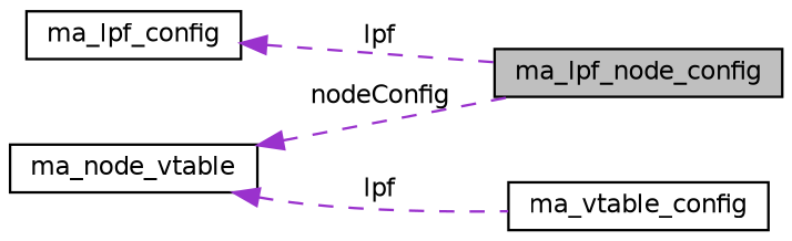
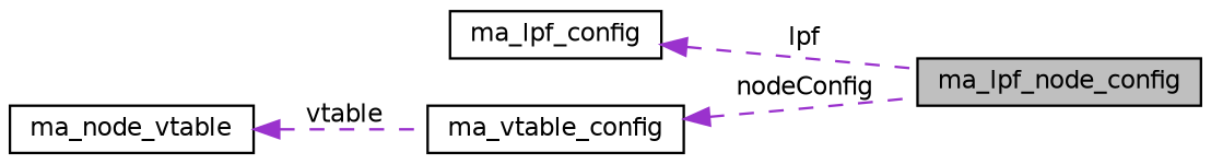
  digraph {
    rankdir=LR
    node [color=black fillcolor=white fontname=Helvetica fontsize=10 shape=record style=filled]
    edge [color=darkorchid3 dir=back fontname=Helvetica fontsize=10 labelfontname=Helvetica labelfontsize=10 style=dashed]
    n1 [fillcolor=grey75 fontcolor=black height=0.2 label=ma_lpf_node_config width=0.4]
    n2 [height=0.2 label=ma_lpf_config width=0.4]
    n3 [height=0.2 label=ma_vtable_config width=0.4]
    n4 [height=0.2 label=ma_node_vtable width=0.4]
    n2 -> n1 [label=" lpf"]
-   n4 -> n1 [label=" nodeConfig"]
-   n4 -> n3 [label=" lpf"]
+   n3 -> n1 [label=" nodeConfig"]
+   n4 -> n3 [label=" vtable"]
  }
